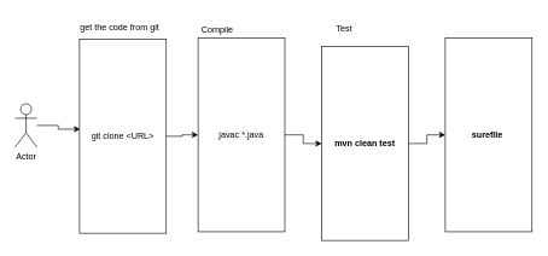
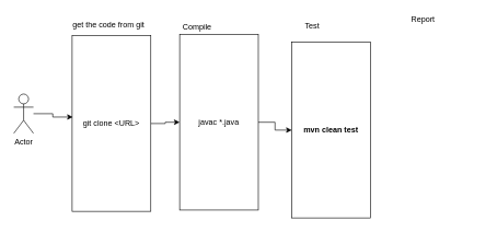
  <mxCell id="0" />
  <mxCell id="1" parent="0" />
  <mxCell id="2" style="edgeStyle=orthogonalEdgeStyle;rounded=0;orthogonalLoop=1;jettySize=auto;html=1;entryX=0;entryY=0.5;entryDx=0;entryDy=0;" edge="1" parent="1" source="3" target="5"><mxGeometry relative="1" as="geometry" /></mxCell>
  <mxCell id="3" value="git clone &amp;lt;URL&amp;gt;" style="rounded=0;whiteSpace=wrap;html=1;" vertex="1" parent="1"><mxGeometry x="109" y="54" width="120" height="268" as="geometry" /></mxCell>
  <mxCell id="4" style="edgeStyle=orthogonalEdgeStyle;rounded=0;orthogonalLoop=1;jettySize=auto;html=1;" edge="1" parent="1" source="5" target="7"><mxGeometry relative="1" as="geometry" /></mxCell>
  <mxCell id="5" value="javac *.java" style="rounded=0;whiteSpace=wrap;html=1;" vertex="1" parent="1"><mxGeometry x="273" y="52" width="120" height="268" as="geometry" /></mxCell>
- <mxCell id="6" style="edgeStyle=orthogonalEdgeStyle;rounded=0;orthogonalLoop=1;jettySize=auto;html=1;" edge="1" parent="1" source="7" target="11"><mxGeometry relative="1" as="geometry" /></mxCell>
  <mxCell id="7" value="mvn clean test" style="rounded=0;whiteSpace=wrap;html=1;fontStyle=1" vertex="1" parent="1"><mxGeometry x="444" y="64" width="120" height="268" as="geometry" /></mxCell>
  <mxCell id="8" value="get the code from git&amp;nbsp;" style="text;html=1;align=center;verticalAlign=middle;resizable=0;points=[];autosize=1;" vertex="1" parent="1"><mxGeometry x="104" y="29" width="123" height="18" as="geometry" /></mxCell>
  <mxCell id="9" value="Compile&amp;nbsp;" style="text;html=1;align=center;verticalAlign=middle;resizable=0;points=[];autosize=1;" vertex="1" parent="1"><mxGeometry x="272" y="32" width="57" height="18" as="geometry" /></mxCell>
  <mxCell id="10" value="Test" style="text;html=1;align=center;verticalAlign=middle;resizable=0;points=[];autosize=1;" vertex="1" parent="1"><mxGeometry x="459" y="31" width="32" height="18" as="geometry" /></mxCell>
- <mxCell id="11" value="surefile&amp;nbsp;" style="rounded=0;whiteSpace=wrap;html=1;fontStyle=1" vertex="1" parent="1"><mxGeometry x="615" y="52" width="120" height="268" as="geometry" /></mxCell>
+ <mxCell id="12" value="Report" style="text;html=1;align=center;verticalAlign=middle;resizable=0;points=[];autosize=1;" vertex="1" parent="1"><mxGeometry x="621" y="20" width="46" height="18" as="geometry" /></mxCell>
  <mxCell id="13" style="edgeStyle=orthogonalEdgeStyle;rounded=0;orthogonalLoop=1;jettySize=auto;html=1;entryX=0.008;entryY=0.463;entryDx=0;entryDy=0;entryPerimeter=0;" edge="1" parent="1" source="14" target="3"><mxGeometry relative="1" as="geometry" /></mxCell>
  <mxCell id="14" value="Actor" style="shape=umlActor;verticalLabelPosition=bottom;labelBackgroundColor=#ffffff;verticalAlign=top;html=1;outlineConnect=0;" vertex="1" parent="1"><mxGeometry x="20" y="143" width="30" height="60" as="geometry" /></mxCell>
